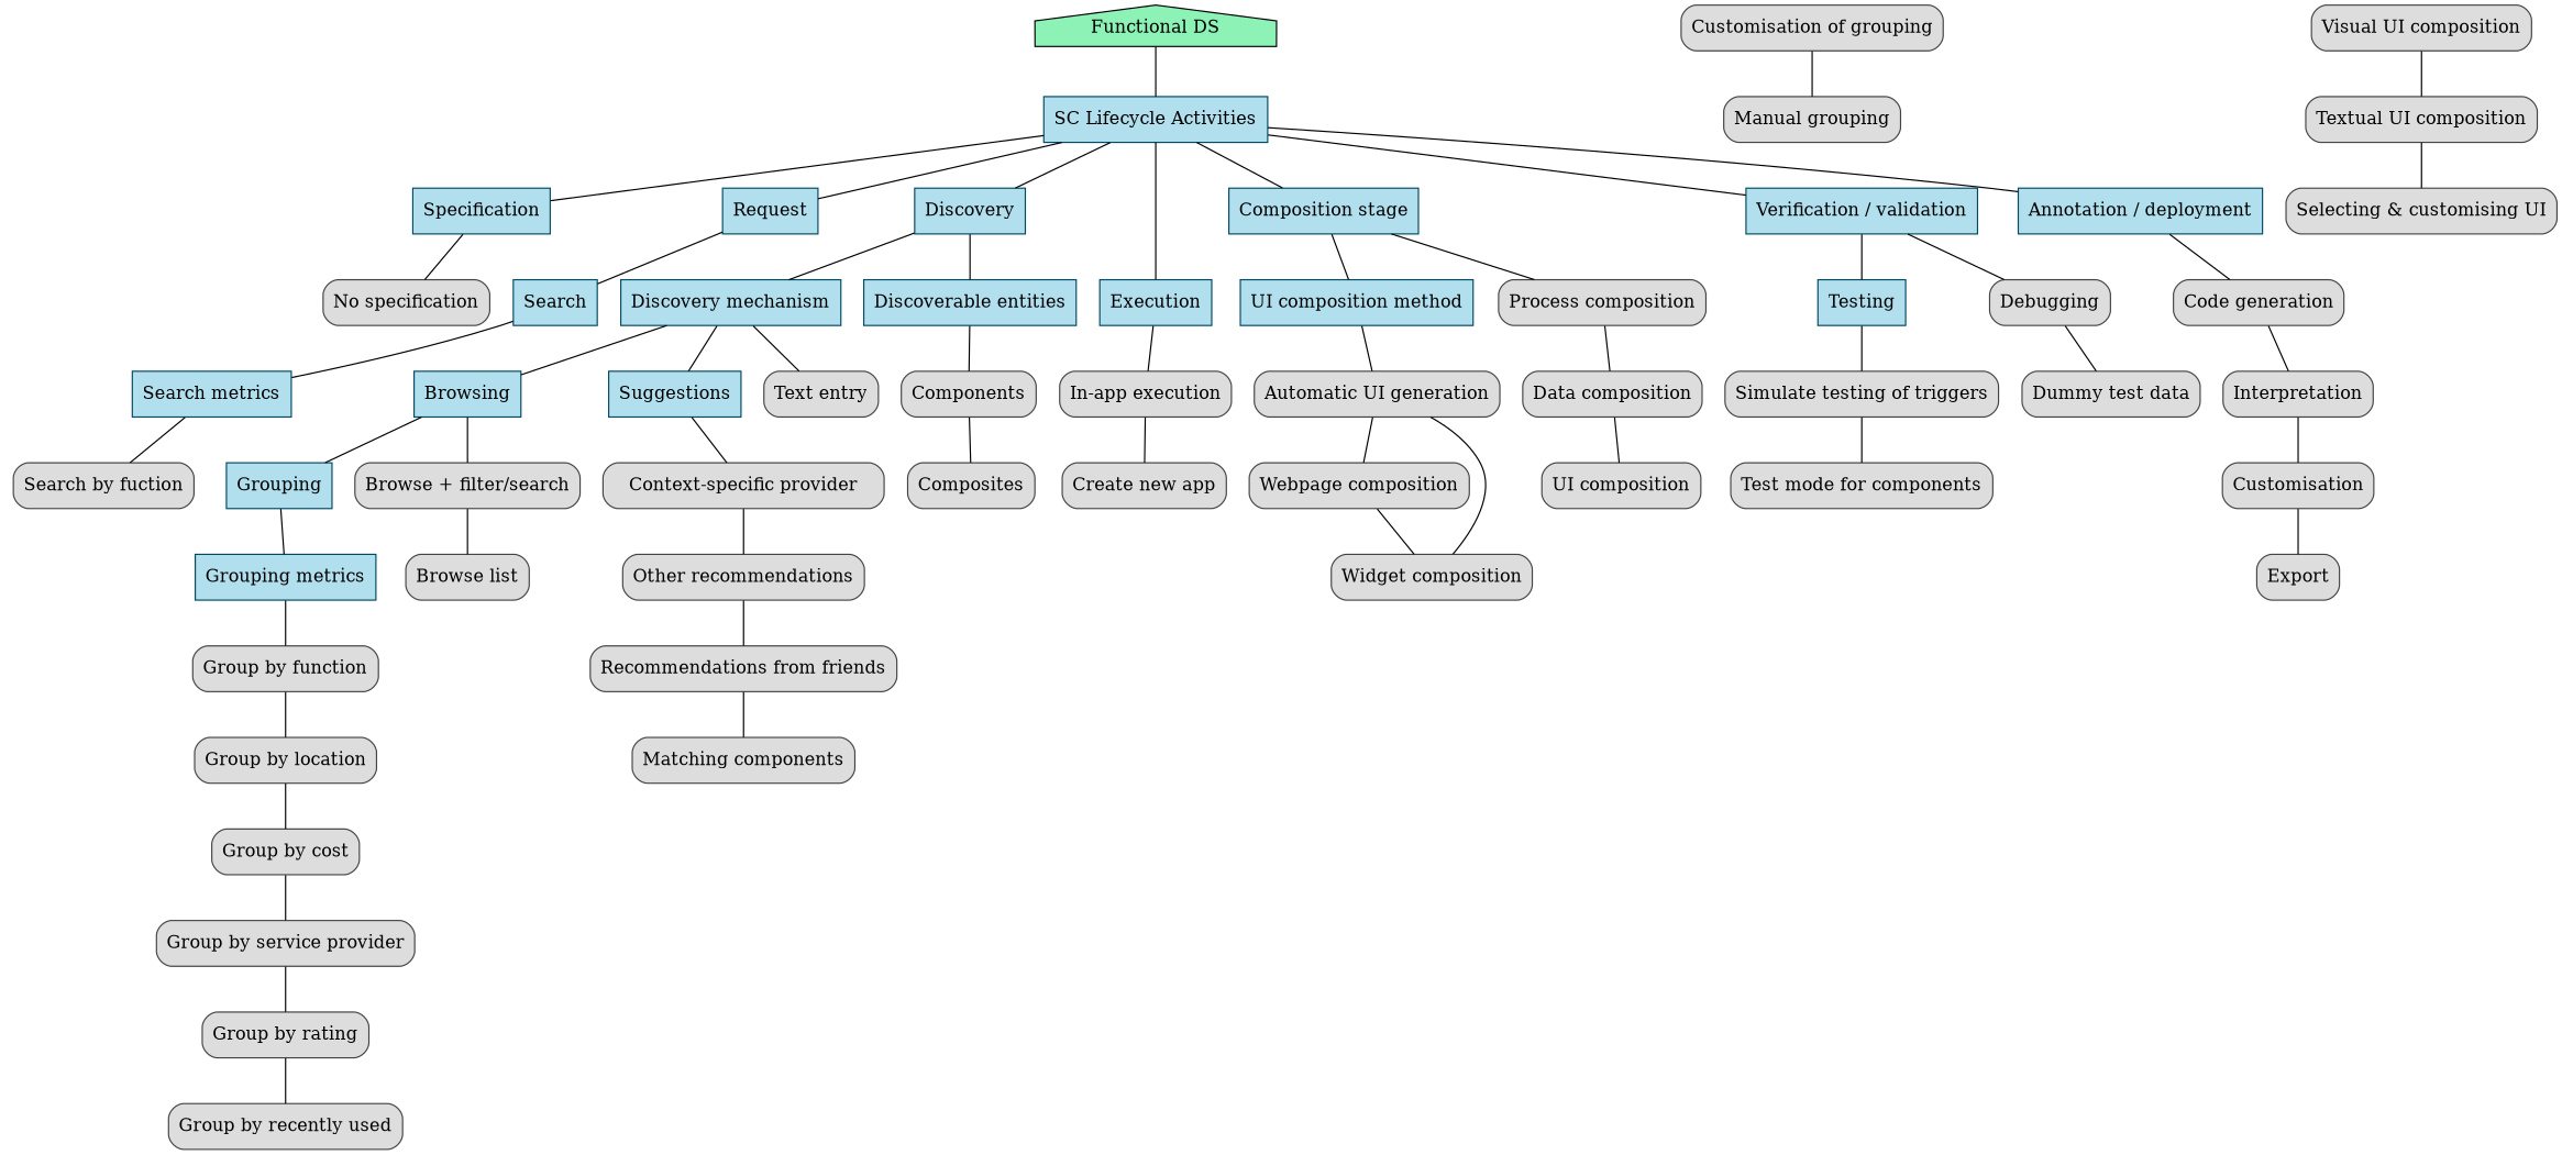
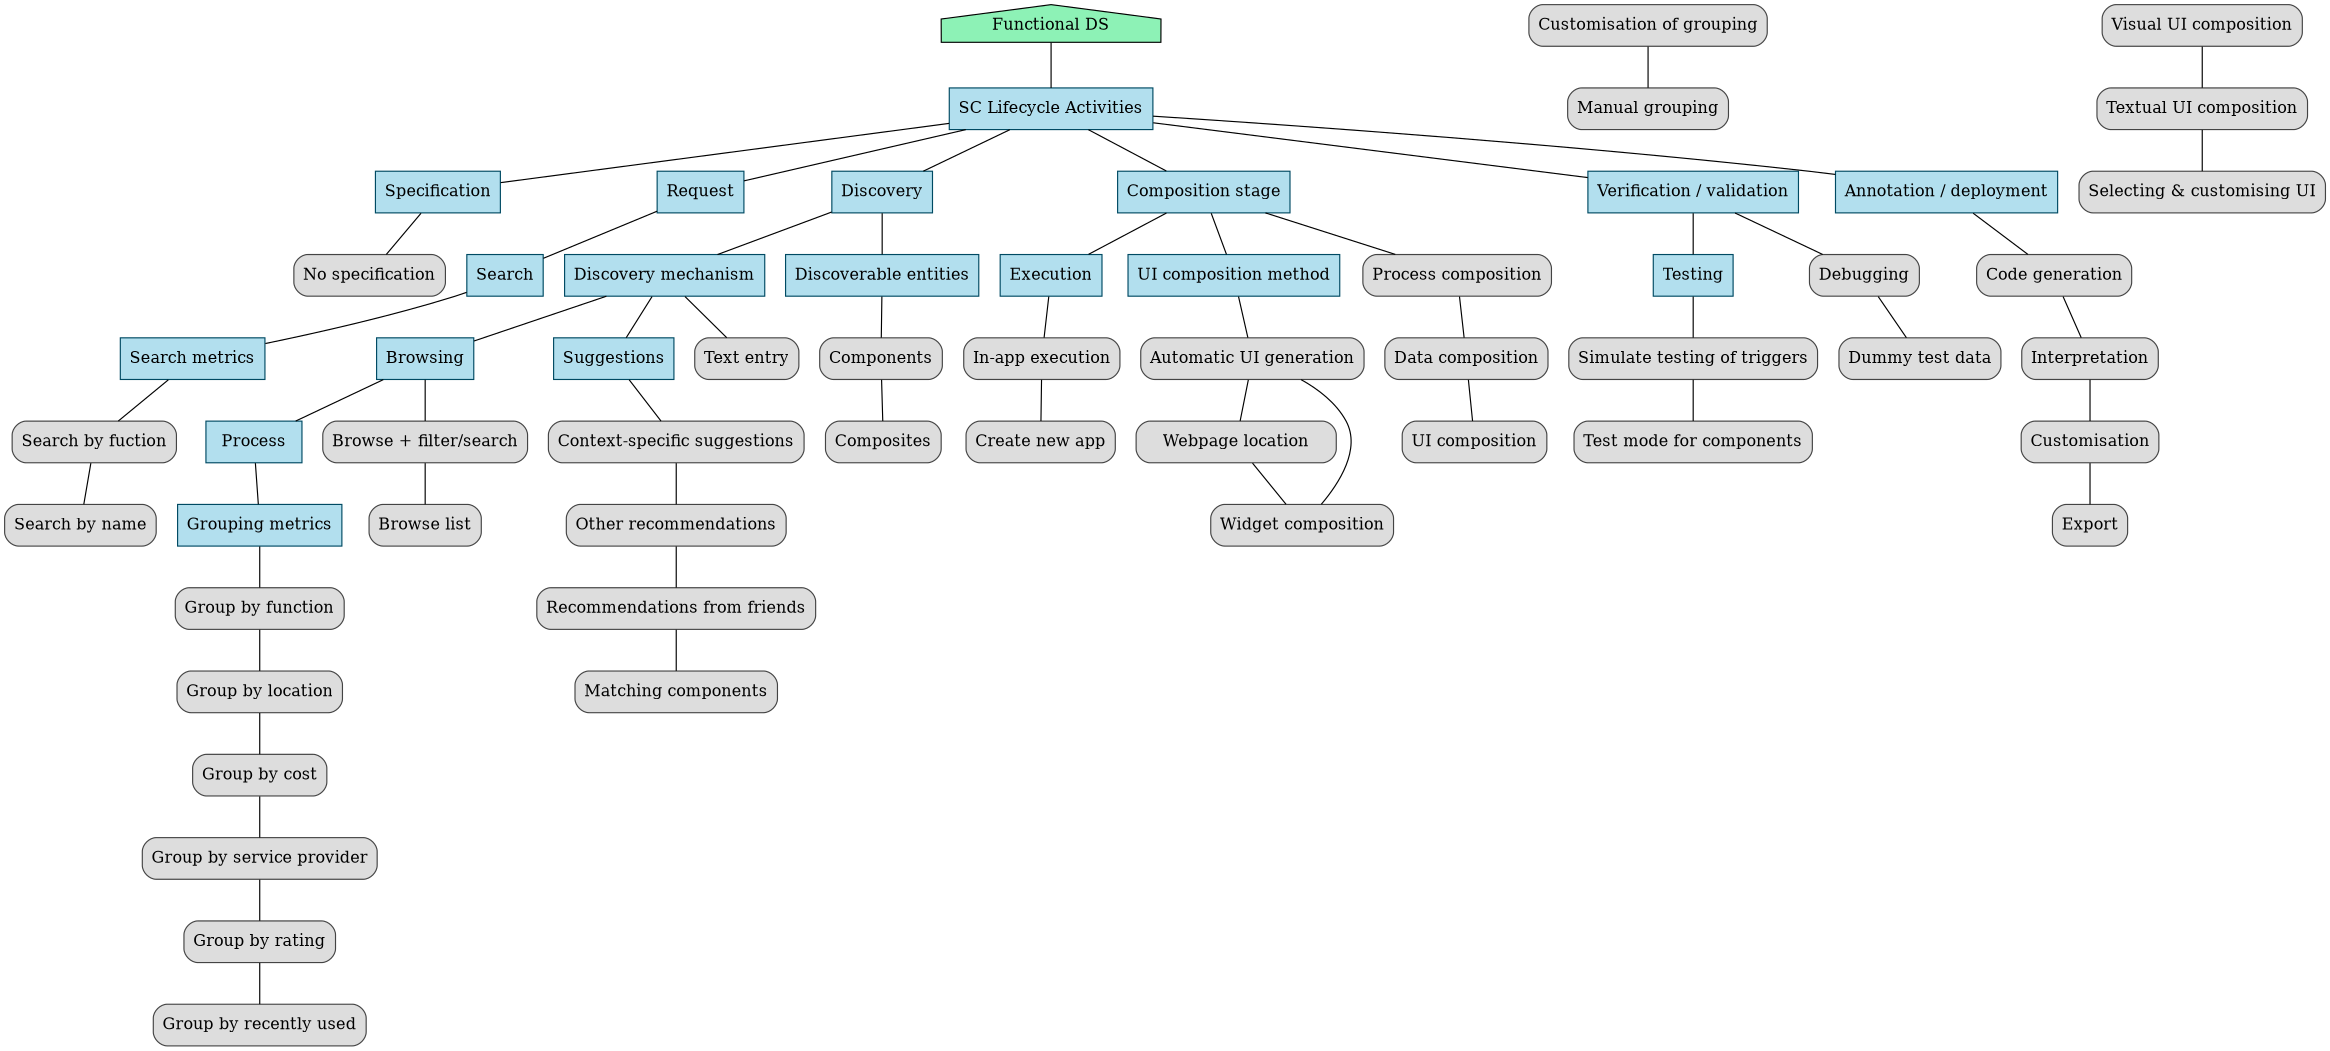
  digraph {
    node [color="#444444" fillcolor="#DDDDDD" shape=rect style="rounded,filled" fontcolor=black]
    edge [arrowhead=none]
    "Functional DS" [color="047b35" fillcolor="#8df2b6" shape=house style=filled fontcolor=""]
    "SC Lifecycle Activities" [color="#004a63" fillcolor=lightblue2 shape=box style=filled fontcolor=""]
    Specification [color="#004a63" fillcolor=lightblue2 shape=box style=filled fontcolor=""]
    Request [color="#004a63" fillcolor=lightblue2 shape=box style=filled fontcolor=""]
    Discovery [color="#004a63" fillcolor=lightblue2 shape=box style=filled fontcolor=""]
    "Composition stage" [color="#004a63" fillcolor=lightblue2 shape=box style=filled fontcolor=""]
    "Verification / validation" [color="#004a63" fillcolor=lightblue2 shape=box style=filled fontcolor=""]
    "Annotation / deployment" [color="#004a63" fillcolor=lightblue2 shape=box style=filled fontcolor=""]
    Execution [color="#004a63" fillcolor=lightblue2 shape=box style=filled fontcolor=""]
    "No specification"
    Search [color="#004a63" fillcolor=lightblue2 shape=box style=filled fontcolor=""]
    "Discovery mechanism" [color="#004a63" fillcolor=lightblue2 shape=box style=filled fontcolor=""]
    "Discoverable entities" [color="#004a63" fillcolor=lightblue2 shape=box style=filled fontcolor=""]
    "UI composition method" [color="#004a63" fillcolor=lightblue2 shape=box style=filled fontcolor=""]
    "Process composition"
    Testing [color="#004a63" fillcolor=lightblue2 shape=box style=filled fontcolor=""]
    Debugging
    "Code generation"
    "In-app execution"
    "Search metrics" [color="#004a63" fillcolor=lightblue2 shape=box style=filled fontcolor=""]
    Browsing [color="#004a63" fillcolor=lightblue2 shape=box style=filled fontcolor=""]
    Suggestions [color="#004a63" fillcolor=lightblue2 shape=box style=filled fontcolor=""]
    "Text entry"
    Components
-   Grouping [color="#004a63" fillcolor=lightblue2 shape=box style=filled fontcolor=""]
+   Grouping [color="#004a63" fillcolor=lightblue2 shape=box style=filled label=Process fontcolor=""]
    "Browse + filter/search"
-   "Context-specific suggestions" [label="Context-specific provider"]
+   "Context-specific suggestions"
    Composites
    "Automatic UI generation"
    "Data composition"
-   "Webpage composition"
+   "Webpage composition" [label="Webpage location"]
    "Simulate testing of triggers"
    "Dummy test data"
    Interpretation
    "Create new app"
    "Grouping metrics" [color="#004a63" fillcolor=lightblue2 shape=box style=filled fontcolor=""]
    "Browse list"
    "Other recommendations"
    "Search by fuction"
+   "Search by name"
    "Group by function"
    "Customisation of grouping"
    "Manual grouping"
    "Group by location"
    "Test mode for components"
    "UI composition"
    "Widget composition"
    "Visual UI composition"
    "Textual UI composition"
    "Selecting & customising UI"
    n51 [label=Customisation]
    Export
    "Recommendations from friends"
    "Matching components"
    "Group by cost"
    "Group by service provider"
    "Group by rating"
    "Group by recently used"
    "Functional DS" -> "SC Lifecycle Activities"
    "SC Lifecycle Activities" -> Specification
    "SC Lifecycle Activities" -> Request
    "SC Lifecycle Activities" -> Discovery
    "SC Lifecycle Activities" -> "Composition stage"
    "SC Lifecycle Activities" -> "Verification / validation"
    "SC Lifecycle Activities" -> "Annotation / deployment"
-   "SC Lifecycle Activities" -> Execution
+   "Composition stage" -> Execution
    Specification -> "No specification"
    Request -> Search
    Discovery -> "Discovery mechanism"
    Discovery -> "Discoverable entities"
    "Composition stage" -> "UI composition method"
    "Composition stage" -> "Process composition"
    "Verification / validation" -> Testing
    "Verification / validation" -> Debugging
    "Annotation / deployment" -> "Code generation"
    Execution -> "In-app execution"
    Search -> "Search metrics"
    "Discovery mechanism" -> Browsing
    "Discovery mechanism" -> Suggestions
    "Discovery mechanism" -> "Text entry"
    "Discoverable entities" -> Components
    "UI composition method" -> "Automatic UI generation"
    "Process composition" -> "Data composition"
    Testing -> "Simulate testing of triggers"
    Debugging -> "Dummy test data"
    "Code generation" -> Interpretation
    "In-app execution" -> "Create new app"
    "Search metrics" -> "Search by fuction"
    Browsing -> Grouping
    Browsing -> "Browse + filter/search"
    Suggestions -> "Context-specific suggestions"
    Components -> Composites
    Grouping -> "Grouping metrics"
    "Browse + filter/search" -> "Browse list"
    "Context-specific suggestions" -> "Other recommendations"
    "Automatic UI generation" -> "Webpage composition"
    "Data composition" -> "UI composition"
    "Webpage composition" -> "Widget composition"
    "Simulate testing of triggers" -> "Test mode for components"
    Interpretation -> n51
    "Grouping metrics" -> "Group by function"
    "Other recommendations" -> "Recommendations from friends"
+   "Search by fuction" -> "Search by name"
    "Group by function" -> "Group by location"
    "Customisation of grouping" -> "Manual grouping"
    "Group by location" -> "Group by cost"
    "Widget composition" -> "Automatic UI generation"
    "Visual UI composition" -> "Textual UI composition"
    "Textual UI composition" -> "Selecting & customising UI"
    n51 -> Export
    "Recommendations from friends" -> "Matching components"
    "Group by cost" -> "Group by service provider"
    "Group by service provider" -> "Group by rating"
    "Group by rating" -> "Group by recently used"
  }
